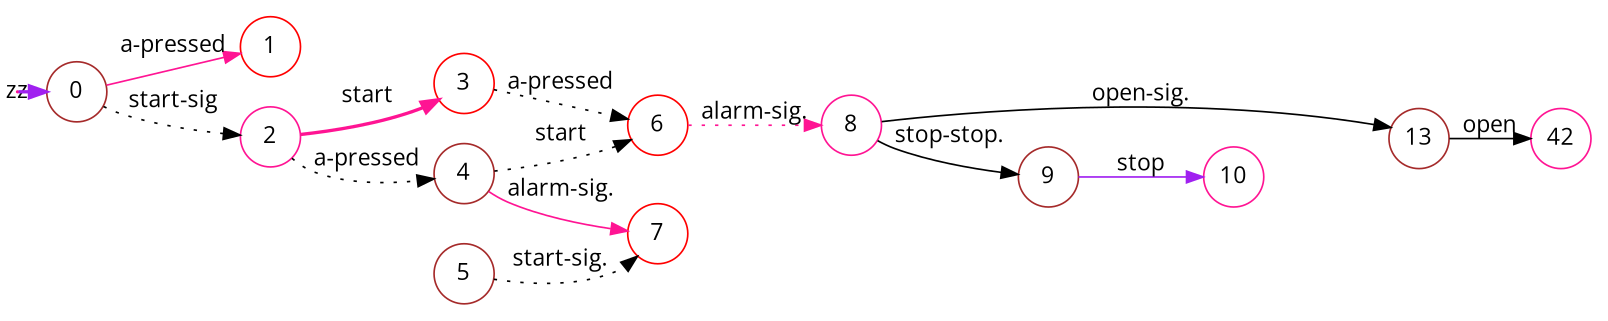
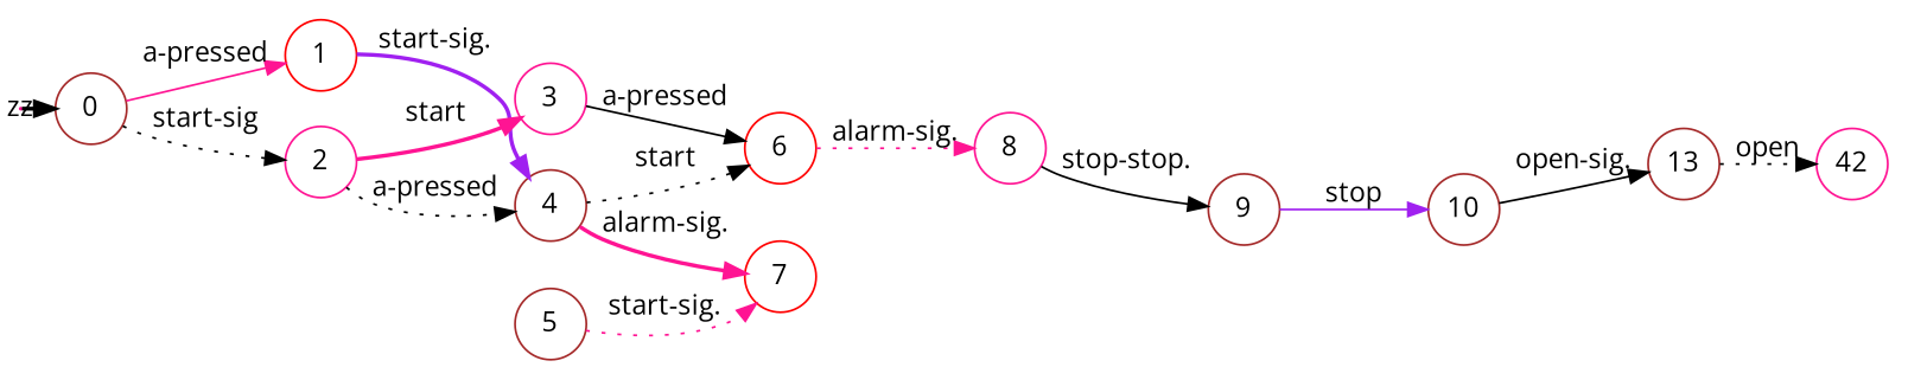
  digraph {
    fontname="Open Sans"
    rankdir=LR
    ranksep=0
    node [color=deeppink fillcolor=white fixedsize=true fontname="Open Sans" shape=circle style=filled]
    edge [color=black fontname="Open Sans" style=dotted]
    zz [width=0.0]
    0 [color=brown width=0.5]
    1 [color=red width=0.5]
    2 [width=0.5]
    4 [color=brown width=0.5]
-   3 [color=red width=0.5]
+   3 [width=0.5]
    6 [color=red width=0.5]
    7 [color=red width=0.5]
    5 [color=brown width=0.5]
    8 [width=0.5]
    9 [color=brown width=0.5]
-   10 [width=0.5]
+   10 [color=brown width=0.5]
    n13 [color=brown label=13 width=0.5]
    n14 [label=42 width=0.5]
-   zz -> 0 [color=purple style=bold]
+   zz -> 0 [style=bold]
    0 -> 1 [color=deeppink label="a-pressed" style=solid]
    0 -> 2 [label="start-sig"]
+   1 -> 4 [color=purple label="start-sig." style=bold]
    2 -> 4 [label="a-pressed"]
    2 -> 3 [color=deeppink label=start style=bold]
    4 -> 6 [label=start]
-   4 -> 7 [color=deeppink label="alarm-sig." style=solid]
-   3 -> 6 [label="a-pressed"]
+   4 -> 7 [color=deeppink label="alarm-sig." style=bold]
+   3 -> 6 [label="a-pressed" style=solid]
    6 -> 8 [color=deeppink label="alarm-sig."]
-   5 -> 7 [label="start-sig."]
+   5 -> 7 [color=deeppink label="start-sig."]
    8 -> 9 [label="stop-stop." style=solid]
    9 -> 10 [color=purple label=stop style=solid]
-   8 -> n13 [label="open-sig." style=solid]
-   n13 -> n14 [label=open style=solid]
+   10 -> n13 [label="open-sig." style=solid]
+   n13 -> n14 [label=open]
  }
